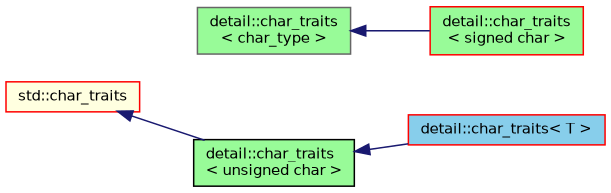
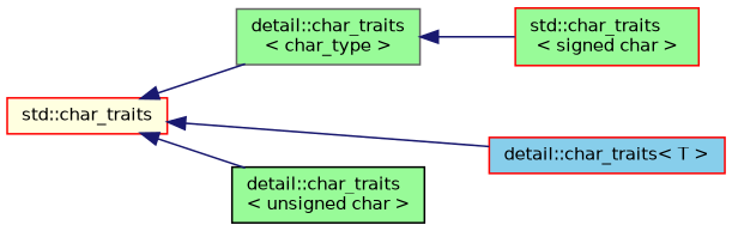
  digraph {
    rankdir=LR
    node [color=red fillcolor=palegreen fontname=Helvetica fontsize=10 shape=record style=filled]
    edge [color=midnightblue dir=back fontname=Helvetica fontsize=10 labelfontname=Helvetica labelfontsize=10 style=solid]
    n1 [fillcolor=lightyellow height=0.2 label="std::char_traits" width=0.4]
    n2 [color=gray40 height=0.2 label="detail::char_traits\l\< char_type \>" width=0.4]
    n3 [fillcolor=skyblue height=0.2 label="detail::char_traits\< T \>" width=0.4]
    n4 [color=black height=0.2 label="detail::char_traits\l\< unsigned char \>" width=0.4]
-   n5 [height=0.2 label="detail::char_traits\l\< signed char \>" width=0.4]
-   n4 -> n3
+   n5 [height=0.2 label="std::char_traits\l\< signed char \>" width=0.4]
+   n1 -> n2
+   n1 -> n3
    n1 -> n4
    n2 -> n5
  }
